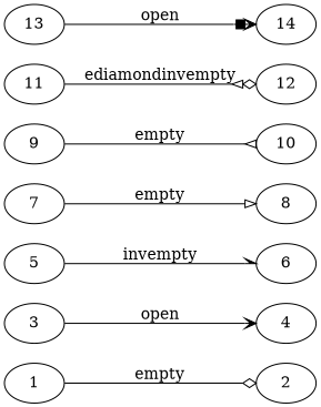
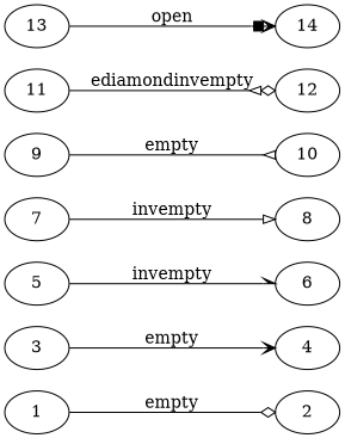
  digraph {
    fontname="DejaVu Serif"
    rankdir=LR
    node [fontname="DejaVu Serif"]
    edge [fontname="DejaVu Serif"]
    1
    2
    3
    4
    5
    6
    7
    8
    9
    10
    11
    12
    13
    14
    1 -> 2 [arrowhead=ediamond label=empty]
-   3 -> 4 [arrowhead=open label=open]
+   3 -> 4 [arrowhead=open label=empty]
    5 -> 6 [arrowhead=halfopen label=invempty]
-   7 -> 8 [arrowhead=empty label=empty]
+   7 -> 8 [arrowhead=empty label=invempty]
    9 -> 10 [arrowhead=invempty label=empty]
    11 -> 12 [arrowhead=ediamondinvempty label=ediamondinvempty]
    13 -> 14 [arrowhead=openbox label=open]
  }
